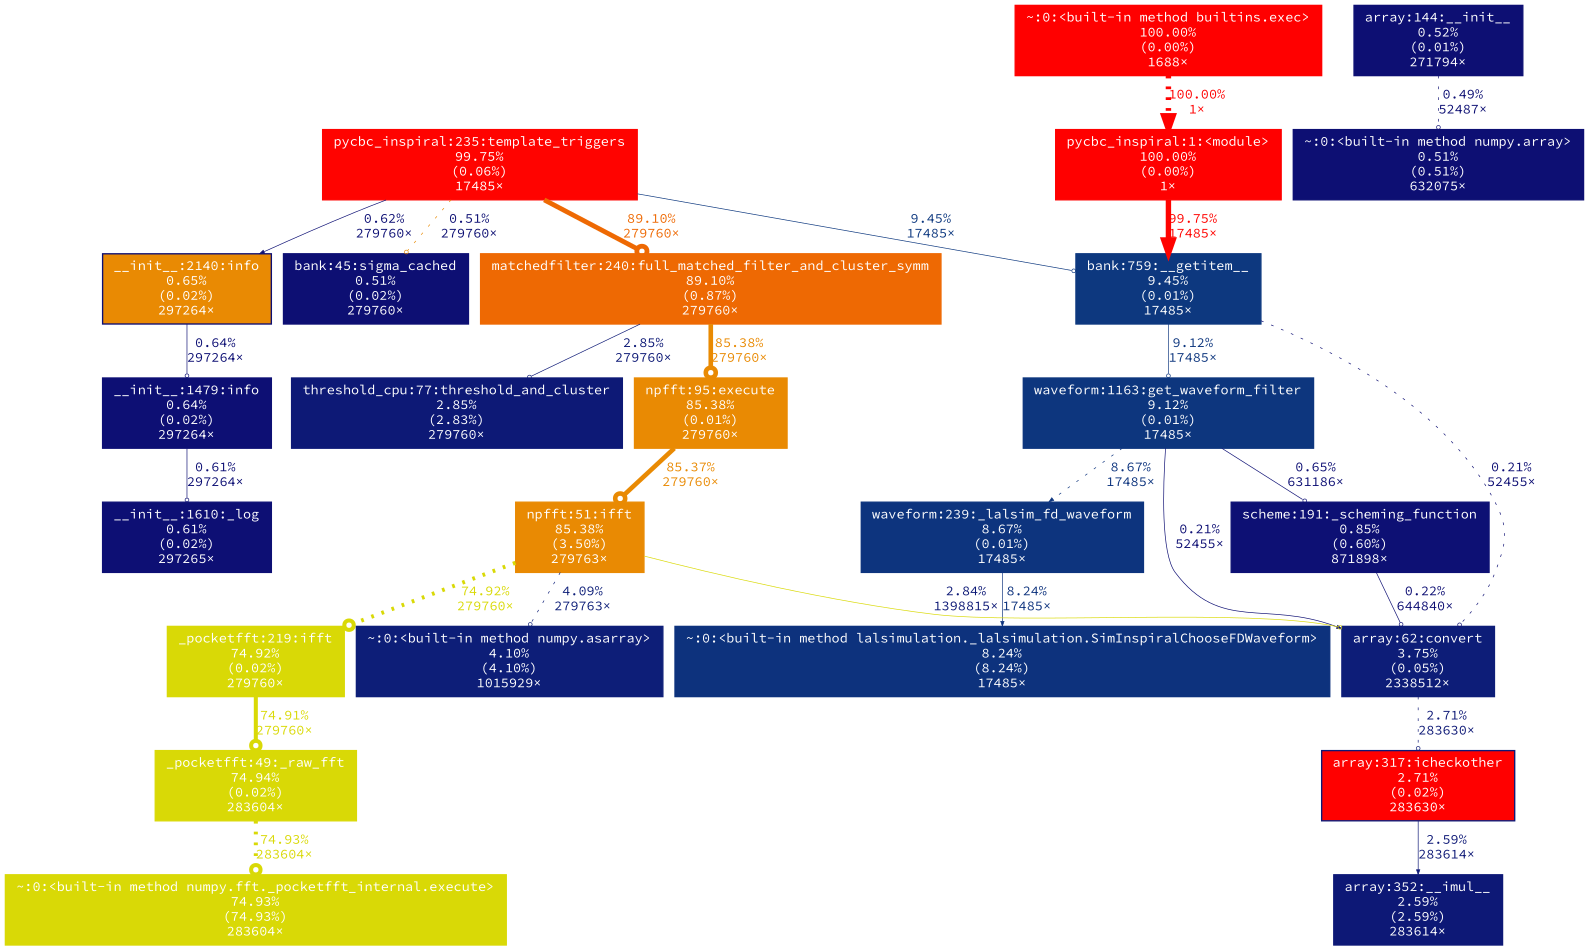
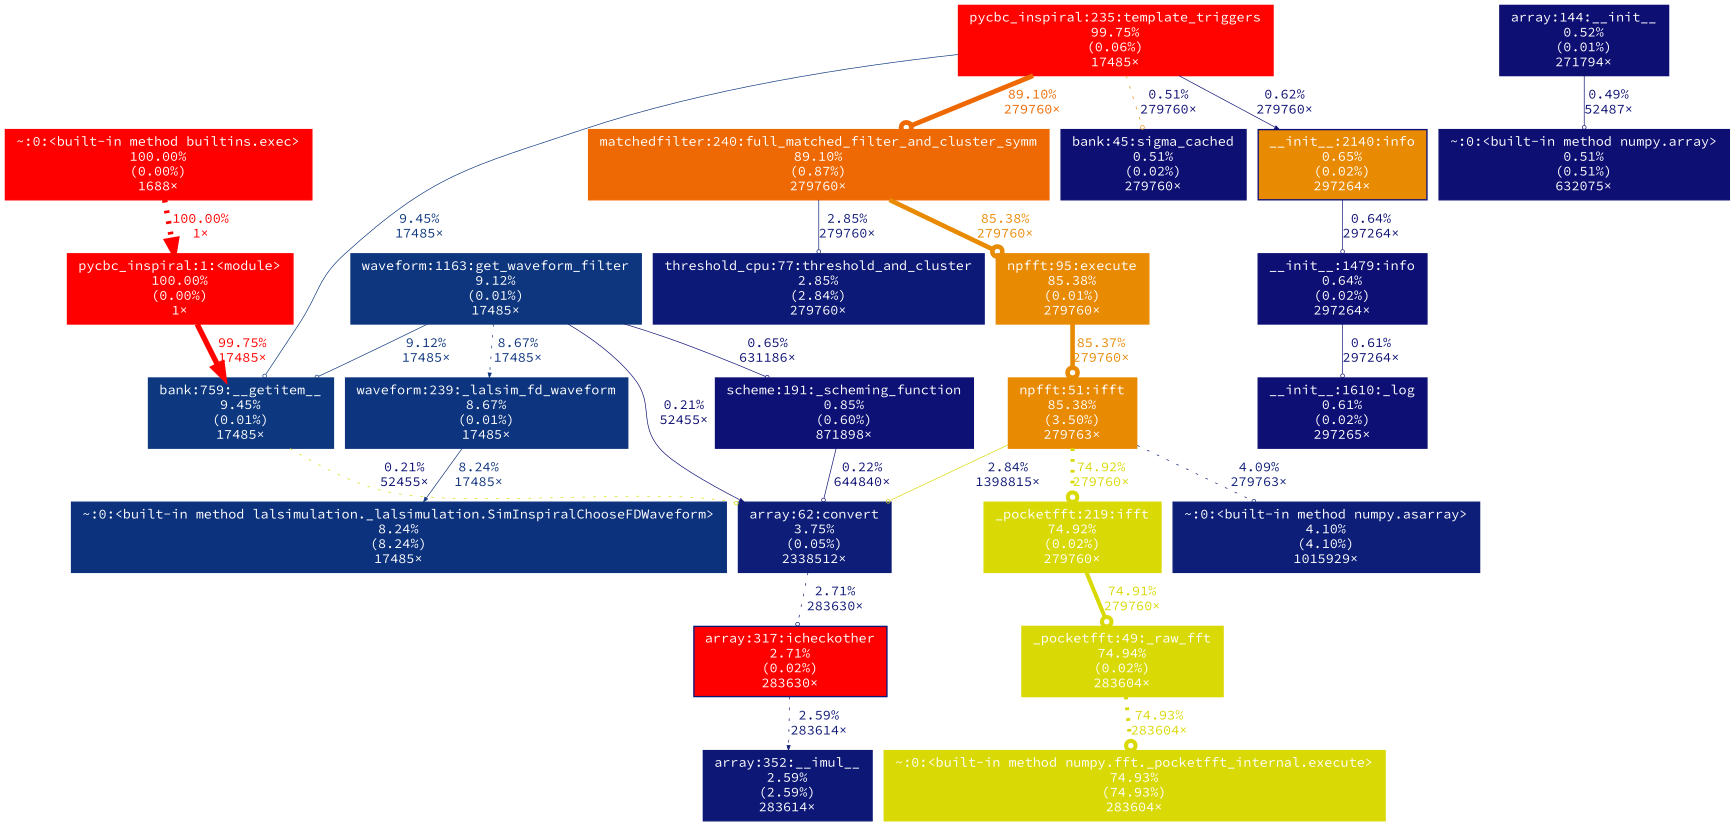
  digraph {
    fontname="Source Code Pro"
    nodesep=0.125
    ranksep=0.25
    node [color="#0d0f73" fontcolor="#ffffff" fontname="Source Code Pro" fontsize=10.00 shape=box style=filled]
    edge [arrowhead=odot arrowsize=0.35 color="#0d0f74" fontcolor="#0d0f74" fontname="Source Code Pro" fontsize=10.00 labeldistance=0.50 penwidth=0.50 style=bold]
    n1 [color="#ff0000" height=0 label="pycbc_inspiral:1:<module>\n100.00%\n(0.00%)\n1×" width=0]
    n2 [color="#0d387f" height=0 label="bank:759:__getitem__\n9.45%\n(0.01%)\n17485×" width=0]
    n3 [color="#ff0300" height=0 label="pycbc_inspiral:235:template_triggers\n99.75%\n(0.06%)\n17485×" width=0]
    n4 [height=0 label="bank:45:sigma_cached\n0.51%\n(0.02%)\n279760×" width=0]
    n5 [color="#ee6903" height=0 label="matchedfilter:240:full_matched_filter_and_cluster_symm\n89.10%\n(0.87%)\n279760×" width=0]
    n6 [color="#0d0f74" fillcolor="#e98a03" height=0 label="__init__:2140:info\n0.65%\n(0.02%)\n297264×" width=0]
    n7 [color="#0d1d78" height=0 label="array:62:convert\n3.75%\n(0.05%)\n2338512×" width=0]
    n8 [color="#0d367e" height=0 label="waveform:1163:get_waveform_filter\n9.12%\n(0.01%)\n17485×" width=0]
    n9 [color="#e98a03" height=0 label="npfft:95:execute\n85.38%\n(0.01%)\n279760×" width=0]
-   n10 [color="#0d1976" height=0 label="threshold_cpu:77:threshold_and_cluster\n2.85%\n(2.83%)\n279760×" width=0]
+   n10 [color="#0d1976" height=0 label="threshold_cpu:77:threshold_and_cluster\n2.85%\n(2.84%)\n279760×" width=0]
    n11 [color="#0d0f74" height=0 label="__init__:1479:info\n0.64%\n(0.02%)\n297264×" width=0]
    n12 [height=0 label="~:0:<built-in method numpy.array>\n0.51%\n(0.51%)\n632075×" width=0]
    n13 [color="#ff0000" height=0 label="~:0:<built-in method builtins.exec>\n100.00%\n(0.00%)\n1688×" width=0]
    n14 [color="#0d1074" height=0 label="scheme:191:_scheming_function\n0.85%\n(0.60%)\n871898×" width=0]
    n15 [color="#0d1876" fillcolor="#ff0000" height=0 label="array:317:icheckother\n2.71%\n(0.02%)\n283630×" width=0]
    n16 [color="#0d1876" height=0 label="array:352:__imul__\n2.59%\n(2.59%)\n283614×" width=0]
    n17 [height=0 label="array:144:__init__\n0.52%\n(0.01%)\n271794×" width=0]
    n18 [color="#0d347e" height=0 label="waveform:239:_lalsim_fd_waveform\n8.67%\n(0.01%)\n17485×" width=0]
    n19 [color="#0d327d" height=0 label="~:0:<built-in method lalsimulation._lalsimulation.SimInspiralChooseFDWaveform>\n8.24%\n(8.24%)\n17485×" width=0]
    n20 [color="#e98a03" height=0 label="npfft:51:ifft\n85.38%\n(3.50%)\n279763×" width=0]
    n21 [color="#0d0f74" height=0 label="__init__:1610:_log\n0.61%\n(0.02%)\n297265×" width=0]
    n22 [color="#d9d906" height=0 label="_pocketfft:49:_raw_fft\n74.94%\n(0.02%)\n283604×" width=0]
    n23 [color="#d9d906" height=0 label="~:0:<built-in method numpy.fft._pocketfft_internal.execute>\n74.93%\n(74.93%)\n283604×" width=0]
    n24 [color="#d9d906" height=0 label="_pocketfft:219:ifft\n74.92%\n(0.02%)\n279760×" width=0]
    n25 [color="#0d1e78" height=0 label="~:0:<built-in method numpy.asarray>\n4.10%\n(4.10%)\n1015929×" width=0]
    n1 -> n2 [arrowhead=normal arrowsize=1.00 color="#ff0300" fontcolor="#ff0300" label="99.75%\n17485×" labeldistance=3.99 penwidth=3.99 style=solid]
-   n2 -> n7 [color="#0d0e73" fontcolor="#0d0e73" label="0.21%\n52455×" style=dotted]
-   n2 -> n8 [color="#0d367e" fontcolor="#0d367e" label="9.12%\n17485×"]
+   n2 -> n7 [color="#d9d906" fontcolor="#0d0e73" label="0.21%\n52455×" style=dotted]
+   n8 -> n2 [color="#0d367e" fontcolor="#0d367e" label="9.12%\n17485×"]
    n3 -> n2 [color="#0d387f" fontcolor="#0d387f" label="9.45%\n17485×" style=solid]
    n3 -> n4 [color="#e98a03" fontcolor="#0d0f73" label="0.51%\n279760×" style=dotted]
    n3 -> n5 [arrowsize=0.94 color="#ee6903" fontcolor="#ee6903" label="89.10%\n279760×" labeldistance=3.56 penwidth=3.56 style=solid]
    n3 -> n6 [arrowhead=normal label="0.62%\n279760×"]
    n5 -> n9 [arrowsize=0.92 color="#e98a03" fontcolor="#e98a03" label="85.38%\n279760×" labeldistance=3.42 penwidth=3.42]
    n5 -> n10 [color="#0d1976" fontcolor="#0d1976" label="2.85%\n279760×"]
    n6 -> n11 [label="0.64%\n297264×"]
    n7 -> n15 [color="#0d1876" fontcolor="#0d1876" label="2.71%\n283630×" style=dotted]
    n8 -> n7 [arrowhead=normal color="#0d0e73" fontcolor="#0d0e73" label="0.21%\n52455×"]
    n8 -> n14 [label="0.65%\n631186×"]
    n8 -> n18 [arrowhead=normal color="#0d347e" fontcolor="#0d347e" label="8.67%\n17485×" style=dotted]
    n9 -> n20 [arrowsize=0.92 color="#e98a03" fontcolor="#e98a03" label="85.37%\n279760×" labeldistance=3.41 penwidth=3.41]
    n11 -> n21 [label="0.61%\n297264×" style=solid]
    n13 -> n1 [arrowhead=normal arrowsize=1.00 color="#ff0000" fontcolor="#ff0000" label="100.00%\n1×" labeldistance=4.00 penwidth=4.00 style=dotted]
    n14 -> n7 [color="#0d0e73" fontcolor="#0d0e73" label="0.22%\n644840×"]
-   n15 -> n16 [arrowhead=normal color="#0d1876" fontcolor="#0d1876" label="2.59%\n283614×" style=solid]
-   n17 -> n12 [color="#0d0f73" fontcolor="#0d0f73" label="0.49%\n52487×" style=dotted]
+   n15 -> n16 [arrowhead=normal color="#0d1876" fontcolor="#0d1876" label="2.59%\n283614×" style=dotted]
+   n17 -> n12 [color="#0d0f73" fontcolor="#0d0f73" label="0.49%\n52487×"]
    n18 -> n19 [arrowhead=normal color="#0d327d" fontcolor="#0d327d" label="8.24%\n17485×"]
    n20 -> n7 [color="#d9d906" fontcolor="#0d1976" label="2.84%\n1398815×"]
    n20 -> n24 [arrowsize=0.87 color="#d9d906" fontcolor="#d9d906" label="74.92%\n279760×" labeldistance=3.00 penwidth=3.00 style=dotted]
    n20 -> n25 [color="#0d1e78" fontcolor="#0d1e78" label="4.09%\n279763×" style=dotted]
    n22 -> n23 [arrowsize=0.87 color="#d9d906" fontcolor="#d9d906" label="74.93%\n283604×" labeldistance=3.00 penwidth=3.00 style=dotted]
    n24 -> n22 [arrowsize=0.87 color="#d9d906" fontcolor="#d9d906" label="74.91%\n279760×" labeldistance=3.00 penwidth=3.00]
  }
